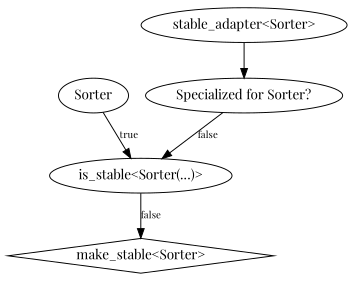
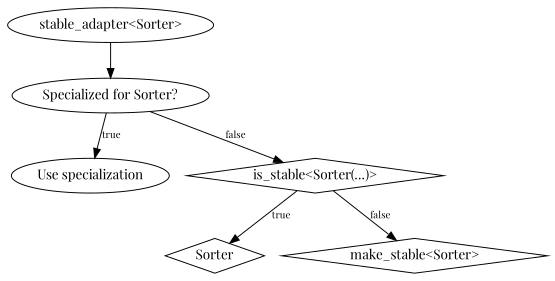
  digraph {
    fontname="Playfair Display"
    node [fontname="Playfair Display"]
    edge [fontname="Playfair Display" fontsize=10]
-   n1 [label=Sorter]
+   n1 [label=Sorter shape=diamond]
    n2 [label="stable_adapter<Sorter>"]
    n3 [label="Specialized for Sorter?" shape=ellipse]
-   n5 [label="is_stable<Sorter(...)>" shape=ellipse]
+   n4 [label="Use specialization"]
+   n5 [label="is_stable<Sorter(...)>" shape=diamond]
    n6 [label="make_stable<Sorter>" shape=diamond]
    n2 -> n3 [fontsize=""]
+   n3 -> n4 [label=true]
    n3 -> n5 [label=false]
-   n1 -> n5 [label=true]
+   n5 -> n1 [label=true]
    n5 -> n6 [label=false]
  }
